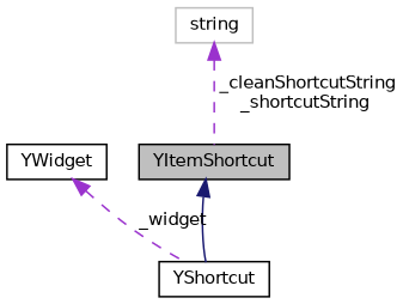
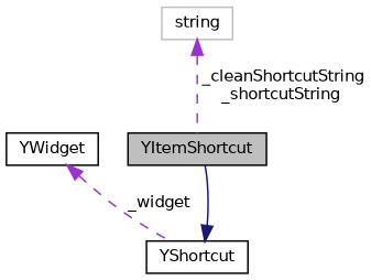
  digraph {
    node [color=black fillcolor=white fontname=Helvetica fontsize=10 shape=record style=filled]
    edge [color=darkorchid3 dir=back fontname=Helvetica fontsize=10 labelfontname=Helvetica labelfontsize=10 style=dashed]
    n1 [fillcolor=grey75 fontcolor=black height=0.2 label=YItemShortcut width=0.4]
    n2 [height=0.2 label=YShortcut width=0.4]
    n3 [height=0.2 label=YWidget width=0.4]
    n4 [color=grey75 height=0.2 label=string width=0.4]
-   n1 -> n2 [color=midnightblue style=solid]
+   n2 -> n1 [color=midnightblue style=solid]
    n3 -> n2 [label=" _widget"]
    n4 -> n1 [label=" _cleanShortcutString\n_shortcutString"]
  }
